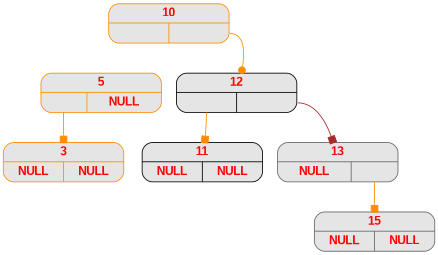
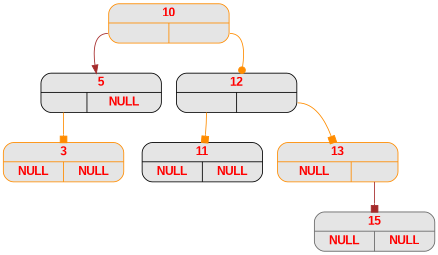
  digraph {
    node [color=darkorange fillcolor=grey90 fontcolor=red fontname="Arial bold" fontsize=14 shape=record style="rounded, filled"]
    edge [arrowhead=box color=darkorange tailport=g]
    n1 [label="{<c> 10 | { <g> | <d>}}" width=2]
-   n2 [label="{<c> 5 | { <g> | <d> NULL}}" width=2]
+   n2 [color=black label="{<c> 5 | { <g> | <d> NULL}}" width=2]
    n3 [color=black label="{<c> 12 | { <g> | <d>}}" width=2]
    n4 [label="{<c> 3 | { <g> NULL | <d> NULL}}" width=2]
    n5 [color=black label="{<c> 11 | { <g> NULL | <d> NULL}}" width=2]
-   n6 [color=gray40 label="{<c> 13 | { <g> NULL | <d>}}" width=2]
+   n6 [label="{<c> 13 | { <g> NULL | <d>}}" width=2]
    n7 [color=gray40 label="{<c> 15 | { <g> NULL | <d> NULL}}" width=2]
+   n1 -> n2 [arrowhead=normal color=brown]
    n1 -> n3 [arrowhead=dot tailport=d]
    n2 -> n4
    n3 -> n5
-   n3 -> n6 [color=brown tailport=d]
-   n6 -> n7 [tailport=d]
+   n3 -> n6 [tailport=d]
+   n6 -> n7 [color=brown tailport=d]
  }
